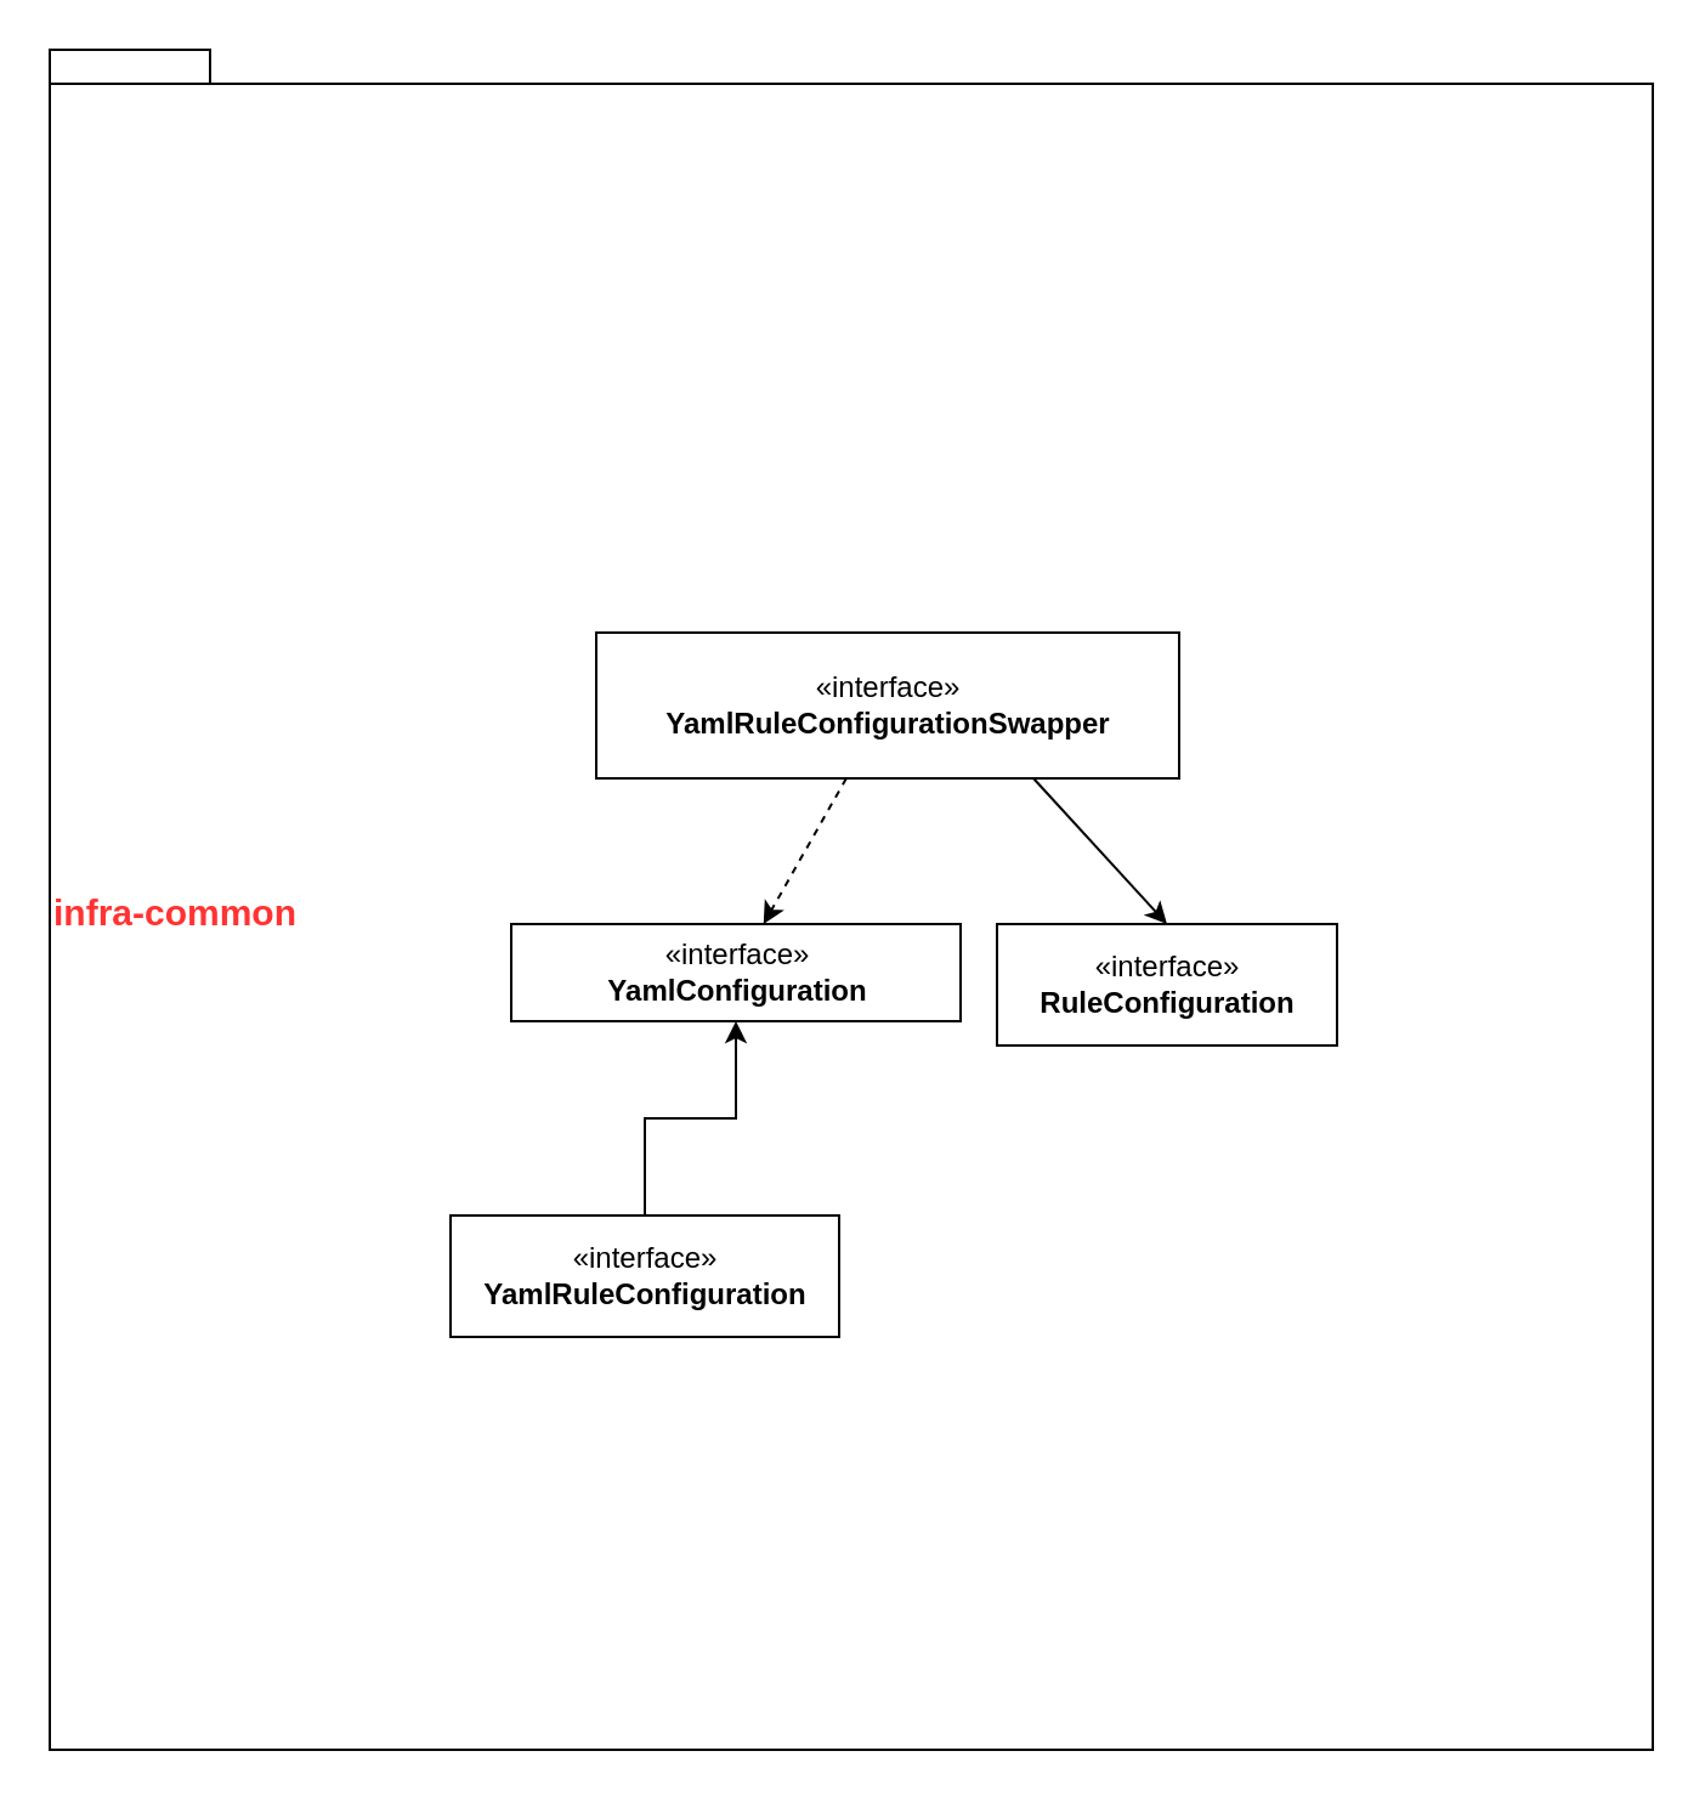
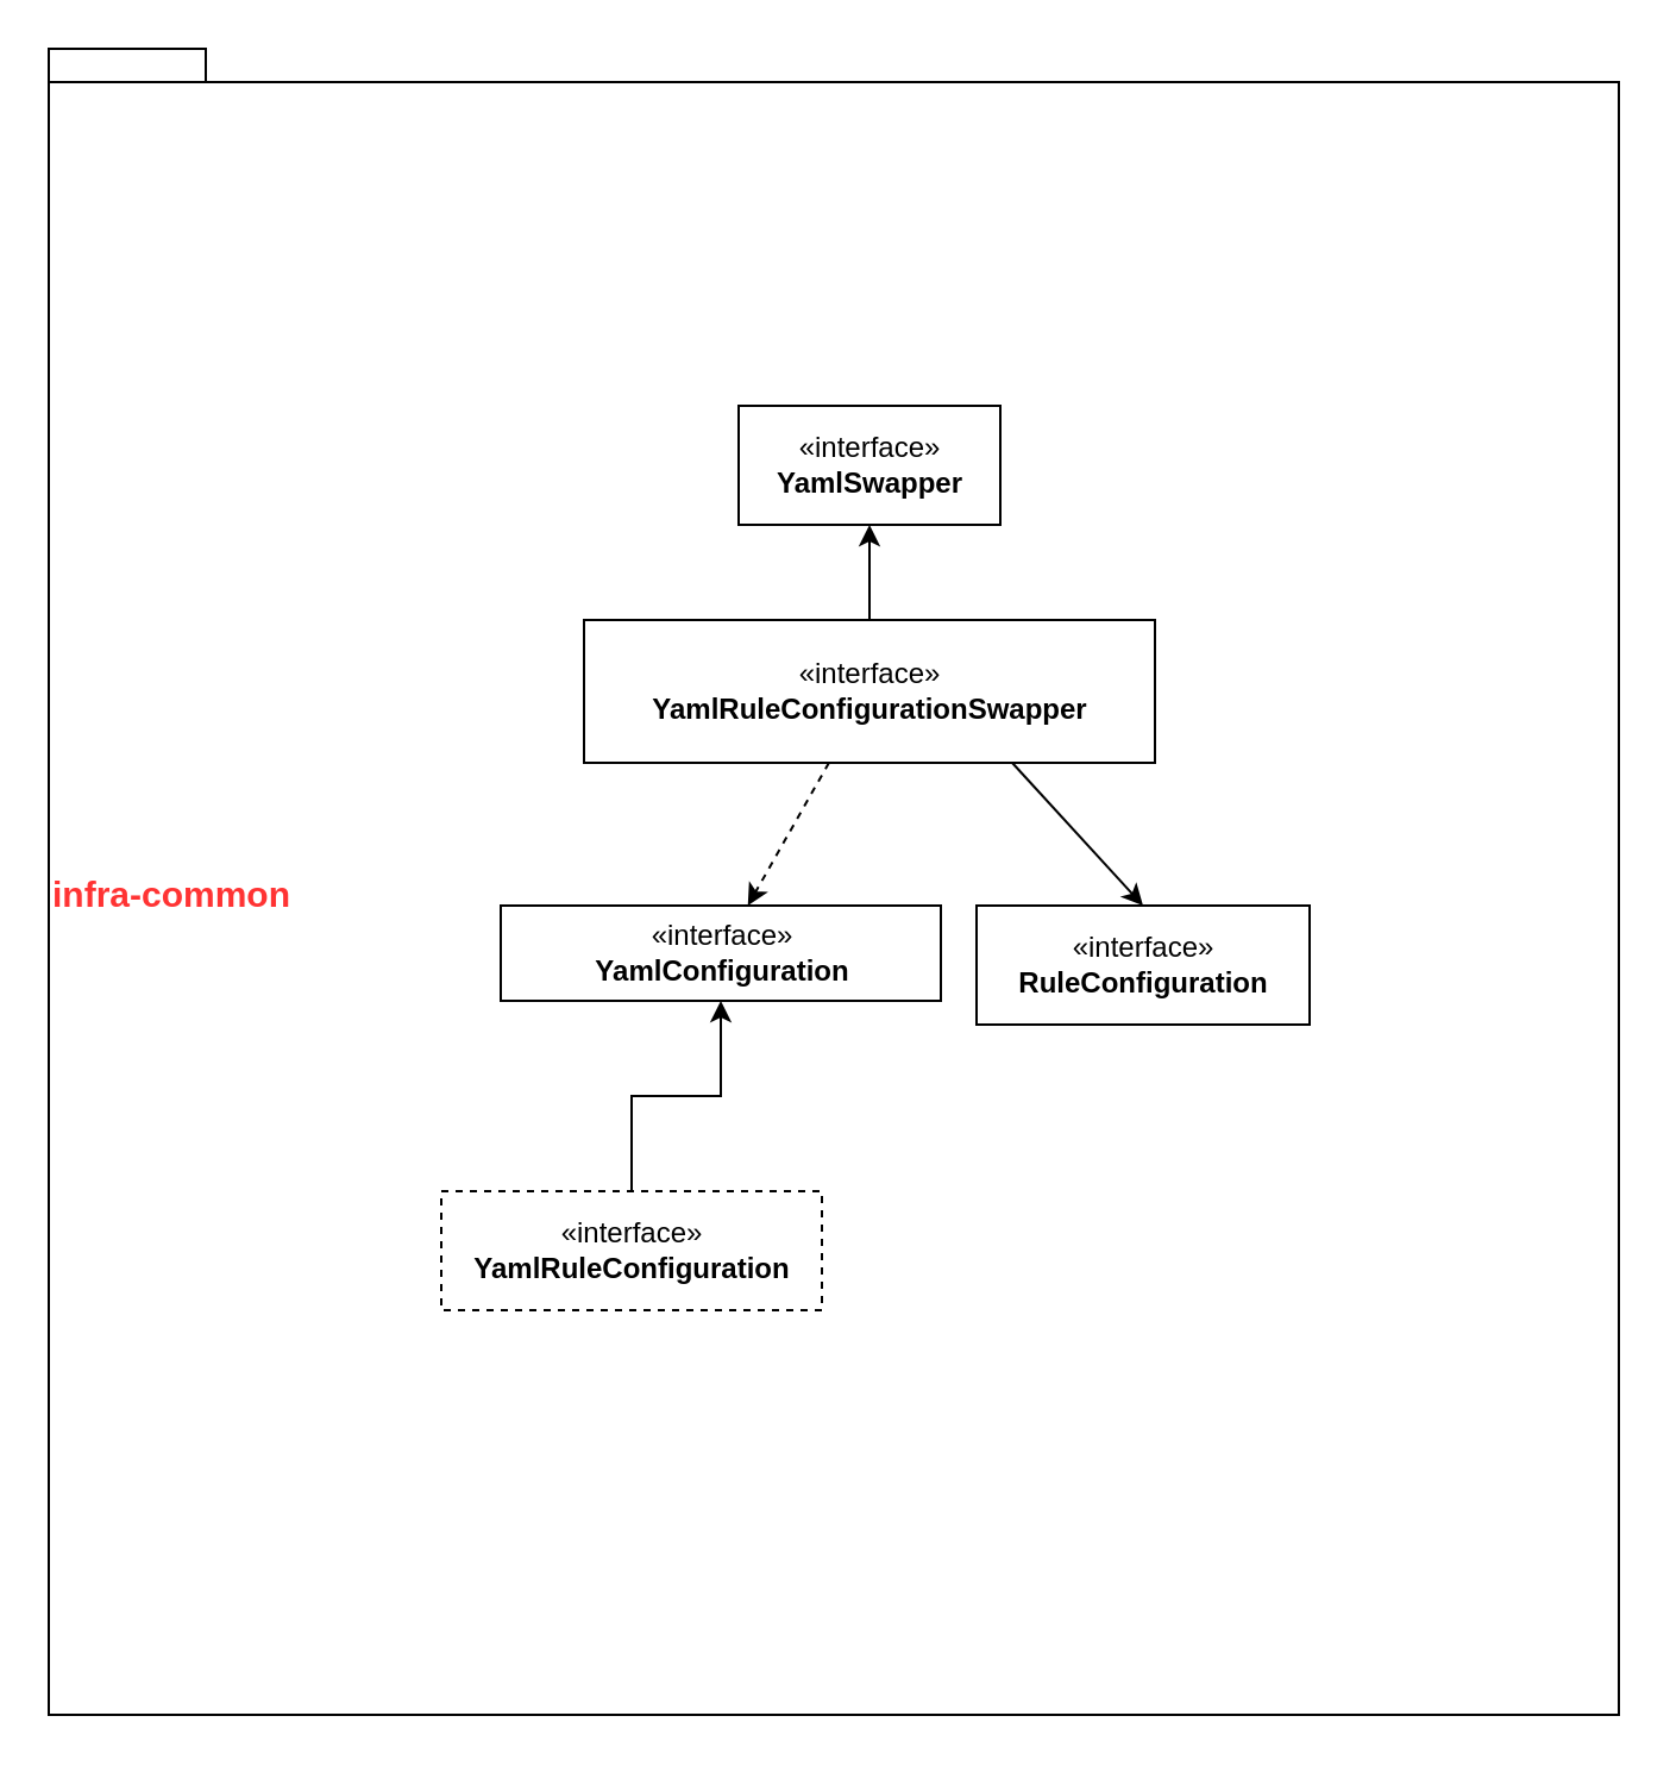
  <mxCell id="0" />
  <mxCell id="1" parent="0" />
  <mxCell id="2" value="&lt;div&gt;&lt;span&gt;&lt;font style=&quot;font-size: 15px&quot; color=&quot;#ff3333&quot;&gt;infra-common&lt;/font&gt;&lt;/span&gt;&lt;br&gt;&lt;/div&gt;" style="shape=folder;fontStyle=1;spacingTop=10;tabWidth=40;tabHeight=14;tabPosition=left;html=1;align=left;" vertex="1" parent="1"><mxGeometry x="20" y="20" width="660" height="700" as="geometry" /></mxCell>
  <mxCell id="3" value="«interface»&lt;br&gt;&lt;b&gt;YamlConfiguration&lt;/b&gt;" style="html=1;" vertex="1" parent="1"><mxGeometry x="210" y="380" width="185" height="40" as="geometry" /></mxCell>
  <mxCell id="4" value="" style="edgeStyle=orthogonalEdgeStyle;rounded=0;orthogonalLoop=1;jettySize=auto;html=1;" edge="1" parent="1" source="5" target="3"><mxGeometry relative="1" as="geometry" /></mxCell>
- <mxCell id="5" value="«interface»&lt;br&gt;&lt;b&gt;YamlRuleConfiguration&lt;/b&gt;" style="html=1;" vertex="1" parent="1"><mxGeometry x="185" y="500" width="160" height="50" as="geometry" /></mxCell>
+ <mxCell id="5" value="«interface»&lt;br&gt;&lt;b&gt;YamlRuleConfiguration&lt;/b&gt;" style="html=1;dashed=1;" vertex="1" parent="1"><mxGeometry x="185" y="500" width="160" height="50" as="geometry" /></mxCell>
  <mxCell id="6" value="«interface»&lt;br&gt;&lt;b&gt;RuleConfiguration&lt;/b&gt;" style="html=1;" vertex="1" parent="1"><mxGeometry x="410" y="380" width="140" height="50" as="geometry" /></mxCell>
+ <mxCell id="7" value="«interface»&lt;br&gt;&lt;b&gt;YamlSwapper&lt;/b&gt;" style="html=1;" vertex="1" parent="1"><mxGeometry x="310" y="170" width="110" height="50" as="geometry" /></mxCell>
+ <mxCell id="8" value="" style="edgeStyle=orthogonalEdgeStyle;rounded=0;orthogonalLoop=1;jettySize=auto;html=1;" edge="1" parent="1" source="11" target="7"><mxGeometry relative="1" as="geometry" /></mxCell>
  <mxCell id="9" style="rounded=0;orthogonalLoop=1;jettySize=auto;html=1;dashed=1;" edge="1" parent="1" source="11" target="3"><mxGeometry relative="1" as="geometry" /></mxCell>
  <mxCell id="10" style="edgeStyle=none;rounded=0;orthogonalLoop=1;jettySize=auto;html=1;exitX=0.75;exitY=1;exitDx=0;exitDy=0;entryX=0.5;entryY=0;entryDx=0;entryDy=0;dashed=0;" edge="1" parent="1" source="11" target="6"><mxGeometry relative="1" as="geometry" /></mxCell>
  <mxCell id="11" value="«interface»&lt;br&gt;&lt;b&gt;YamlRuleConfigurationSwapper&lt;/b&gt;" style="html=1;" vertex="1" parent="1"><mxGeometry x="245" y="260" width="240" height="60" as="geometry" /></mxCell>
